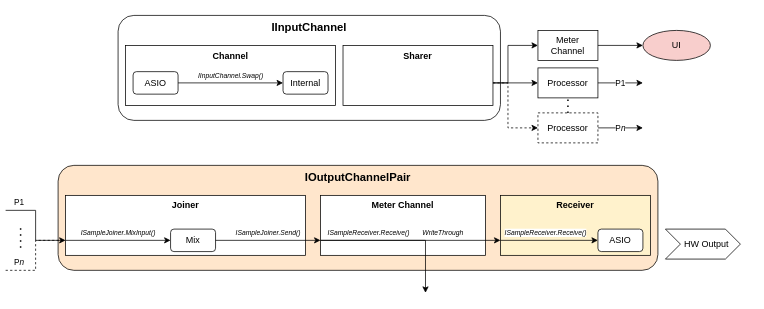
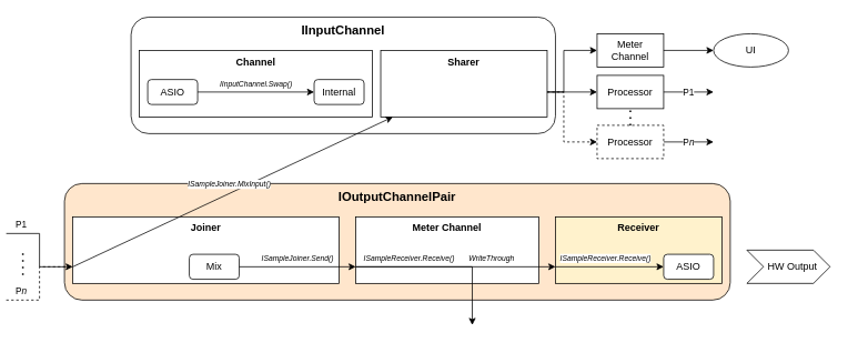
  <mxCell id="0" />
  <mxCell id="1" parent="0" />
  <mxCell id="2" value="&lt;b&gt;&lt;font style=&quot;font-size: 15px;&quot;&gt;IOutputChannelPair&lt;/font&gt;&lt;/b&gt;" style="rounded=1;whiteSpace=wrap;html=1;fontSize=9;verticalAlign=top;fillColor=#ffe6cc;" vertex="1" parent="1"><mxGeometry x="70" y="220" width="800" height="140" as="geometry" /></mxCell>
- <mxCell id="3" value="&amp;nbsp; &amp;nbsp;HW Output" style="shape=step;perimeter=stepPerimeter;whiteSpace=wrap;html=1;fixedSize=1;" vertex="1" parent="1"><mxGeometry x="880" y="305" width="100" height="40" as="geometry" /></mxCell>
+ <mxCell id="3" value="&amp;nbsp; &amp;nbsp;HW Output" style="shape=step;perimeter=stepPerimeter;whiteSpace=wrap;html=1;fixedSize=1;" vertex="1" parent="1"><mxGeometry x="890" y="300" width="100" height="40" as="geometry" /></mxCell>
  <mxCell id="4" value="Receiver" style="rounded=0;whiteSpace=wrap;html=1;verticalAlign=top;fontStyle=1;fillColor=#fff2cc;" vertex="1" parent="1"><mxGeometry x="660" y="260" width="200" height="80" as="geometry" /></mxCell>
  <mxCell id="5" value="Joiner" style="rounded=0;whiteSpace=wrap;html=1;rotation=0;verticalAlign=top;fontStyle=1" vertex="1" parent="1"><mxGeometry x="80" y="260" width="320" height="80" as="geometry" /></mxCell>
  <mxCell id="6" value="Meter Channel" style="rounded=0;whiteSpace=wrap;html=1;verticalAlign=top;fontStyle=1" vertex="1" parent="1"><mxGeometry x="420" y="260" width="220" height="80" as="geometry" /></mxCell>
  <mxCell id="7" value="Mix" style="rounded=1;whiteSpace=wrap;html=1;" vertex="1" parent="1"><mxGeometry x="220" y="305" width="60" height="30" as="geometry" /></mxCell>
  <mxCell id="8" value="ASIO" style="rounded=1;whiteSpace=wrap;html=1;" vertex="1" parent="1"><mxGeometry x="790" y="305" width="60" height="30" as="geometry" /></mxCell>
- <mxCell id="9" value="UI" style="ellipse;whiteSpace=wrap;html=1;fillColor=#f8cecc;" vertex="1" parent="1"><mxGeometry x="850" y="40" width="90" height="40" as="geometry" /></mxCell>
+ <mxCell id="9" value="UI" style="ellipse;whiteSpace=wrap;html=1;" vertex="1" parent="1"><mxGeometry x="850" y="40" width="90" height="40" as="geometry" /></mxCell>
  <mxCell id="10" value="" style="group" vertex="1" connectable="0" parent="1"><mxGeometry x="20" y="280" width="20" height="80" as="geometry" /></mxCell>
  <mxCell id="11" value="P1" style="endArrow=classic;html=1;rounded=0;entryX=0;entryY=0.75;entryDx=0;entryDy=0;" edge="1" parent="10" target="5"><mxGeometry x="-0.692" y="10" width="50" height="50" relative="1" as="geometry"><mxPoint x="-20" as="sourcePoint" /><mxPoint x="-50" y="-80" as="targetPoint" /><Array as="points"><mxPoint x="20" /><mxPoint x="20" y="40" /></Array><mxPoint as="offset" /></mxGeometry></mxCell>
  <mxCell id="12" value="P&lt;i&gt;n&lt;/i&gt;" style="endArrow=none;html=1;rounded=0;dashed=1;entryX=0;entryY=0.75;entryDx=0;entryDy=0;" edge="1" parent="10" target="5"><mxGeometry x="-0.692" y="10" width="50" height="50" relative="1" as="geometry"><mxPoint x="-20" y="80" as="sourcePoint" /><mxPoint x="70" y="40" as="targetPoint" /><Array as="points"><mxPoint x="20" y="80" /><mxPoint x="20" y="40" /></Array><mxPoint as="offset" /></mxGeometry></mxCell>
  <mxCell id="13" value="" style="endArrow=none;dashed=1;html=1;dashPattern=1 3;strokeWidth=2;rounded=0;" edge="1" parent="10"><mxGeometry width="50" height="50" relative="1" as="geometry"><mxPoint y="50" as="sourcePoint" /><mxPoint y="20" as="targetPoint" /></mxGeometry></mxCell>
  <mxCell id="14" value="" style="group" vertex="1" connectable="0" parent="1"><mxGeometry x="160" y="60" width="500" height="120" as="geometry" /></mxCell>
  <mxCell id="15" value="IInputChannel" style="rounded=1;whiteSpace=wrap;html=1;verticalAlign=top;fontStyle=1;fontSize=15;" vertex="1" parent="14"><mxGeometry x="-10" y="-40" width="510" height="140" as="geometry" /></mxCell>
  <mxCell id="16" value="&lt;b&gt;Channel&lt;/b&gt;" style="rounded=0;whiteSpace=wrap;html=1;verticalAlign=top;" vertex="1" parent="14"><mxGeometry width="280" height="80" as="geometry" /></mxCell>
  <mxCell id="17" value="ASIO" style="rounded=1;whiteSpace=wrap;html=1;" vertex="1" parent="14"><mxGeometry x="10" y="35" width="60" height="30" as="geometry" /></mxCell>
  <mxCell id="18" value="Internal" style="rounded=1;whiteSpace=wrap;html=1;" vertex="1" parent="14"><mxGeometry x="210" y="35" width="60" height="30" as="geometry" /></mxCell>
  <mxCell id="19" value="&lt;i&gt;&lt;font style=&quot;font-size: 9px;&quot;&gt;IInputChannel.Swap()&lt;/font&gt;&lt;/i&gt;" style="endArrow=classic;html=1;rounded=0;exitX=1;exitY=0.5;exitDx=0;exitDy=0;entryX=0;entryY=0.5;entryDx=0;entryDy=0;" edge="1" parent="14" source="17" target="18"><mxGeometry y="10" width="50" height="50" relative="1" as="geometry"><mxPoint x="320" y="170" as="sourcePoint" /><mxPoint x="370" y="120" as="targetPoint" /><mxPoint as="offset" /></mxGeometry></mxCell>
  <mxCell id="20" value="" style="group" vertex="1" connectable="0" parent="1"><mxGeometry x="450" y="60" width="200" height="80" as="geometry" /></mxCell>
  <mxCell id="21" value="&lt;b&gt;Sharer&lt;/b&gt;" style="rounded=0;whiteSpace=wrap;html=1;verticalAlign=top;" vertex="1" parent="20"><mxGeometry width="200" height="80" as="geometry" /></mxCell>
  <mxCell id="22" value="" style="group" vertex="1" connectable="0" parent="1"><mxGeometry x="650" y="40" width="200" height="150" as="geometry" /></mxCell>
  <mxCell id="23" value="" style="endArrow=classic;html=1;rounded=0;exitX=1;exitY=0.5;exitDx=0;exitDy=0;entryX=0;entryY=0.5;entryDx=0;entryDy=0;" edge="1" parent="22" target="27"><mxGeometry width="50" height="50" relative="1" as="geometry"><mxPoint y="70" as="sourcePoint" /><mxPoint x="50" y="70" as="targetPoint" /></mxGeometry></mxCell>
  <mxCell id="24" value="" style="endArrow=classic;html=1;rounded=0;exitX=1;exitY=0.5;exitDx=0;exitDy=0;entryX=0;entryY=0.5;entryDx=0;entryDy=0;" edge="1" parent="22" target="26"><mxGeometry width="50" height="50" relative="1" as="geometry"><mxPoint y="70" as="sourcePoint" /><mxPoint x="50" y="20" as="targetPoint" /><Array as="points"><mxPoint x="20" y="70" /><mxPoint x="20" y="20" /></Array></mxGeometry></mxCell>
  <mxCell id="25" value="" style="endArrow=classic;html=1;rounded=0;entryX=0;entryY=0.5;entryDx=0;entryDy=0;dashed=1;" edge="1" parent="22" target="28"><mxGeometry x="1" y="58" width="50" height="50" relative="1" as="geometry"><mxPoint y="70" as="sourcePoint" /><mxPoint x="50" y="170" as="targetPoint" /><Array as="points"><mxPoint x="20" y="70" /><mxPoint x="20" y="130" /></Array><mxPoint x="50" y="28" as="offset" /></mxGeometry></mxCell>
  <mxCell id="26" value="Meter Channel" style="rounded=0;whiteSpace=wrap;html=1;" vertex="1" parent="22"><mxGeometry x="60" width="80" height="40" as="geometry" /></mxCell>
  <mxCell id="27" value="Processor" style="rounded=0;whiteSpace=wrap;html=1;" vertex="1" parent="22"><mxGeometry x="60" y="50" width="80" height="40" as="geometry" /></mxCell>
  <mxCell id="28" value="Processor" style="rounded=0;whiteSpace=wrap;html=1;dashed=1;" vertex="1" parent="22"><mxGeometry x="60" y="110" width="80" height="40" as="geometry" /></mxCell>
  <mxCell id="29" value="P1" style="endArrow=classic;html=1;rounded=0;exitX=1;exitY=0.5;exitDx=0;exitDy=0;" edge="1" parent="22" source="27"><mxGeometry width="50" height="50" relative="1" as="geometry"><mxPoint x="-170" y="220" as="sourcePoint" /><mxPoint x="200" y="70" as="targetPoint" /></mxGeometry></mxCell>
  <mxCell id="30" value="P&lt;i&gt;n&lt;/i&gt;" style="endArrow=classic;html=1;rounded=0;exitX=1;exitY=0.5;exitDx=0;exitDy=0;" edge="1" parent="22" source="28"><mxGeometry width="50" height="50" relative="1" as="geometry"><mxPoint x="160" y="50" as="sourcePoint" /><mxPoint x="200" y="130" as="targetPoint" /></mxGeometry></mxCell>
  <mxCell id="31" value="" style="endArrow=none;dashed=1;html=1;dashPattern=1 3;strokeWidth=2;rounded=0;entryX=0.5;entryY=1;entryDx=0;entryDy=0;exitX=0.5;exitY=0;exitDx=0;exitDy=0;" edge="1" parent="22" source="28" target="27"><mxGeometry width="50" height="50" relative="1" as="geometry"><mxPoint x="100" y="140" as="sourcePoint" /><mxPoint x="100" y="100" as="targetPoint" /></mxGeometry></mxCell>
  <mxCell id="32" value="" style="endArrow=classic;html=1;rounded=0;entryX=0;entryY=0.5;entryDx=0;entryDy=0;exitX=1;exitY=0.5;exitDx=0;exitDy=0;" edge="1" parent="22" source="26" target="9"><mxGeometry width="50" height="50" relative="1" as="geometry"><mxPoint x="-170" y="270" as="sourcePoint" /><mxPoint x="-120" y="220" as="targetPoint" /></mxGeometry></mxCell>
  <mxCell id="33" value="&lt;i&gt;WriteThrough&lt;/i&gt;" style="endArrow=classic;html=1;rounded=0;fontSize=9;exitX=0;exitY=0.75;exitDx=0;exitDy=0;" edge="1" parent="1" source="6"><mxGeometry x="0.357" y="10" width="50" height="50" relative="1" as="geometry"><mxPoint x="460" y="360" as="sourcePoint" /><mxPoint x="660" y="320" as="targetPoint" /><mxPoint as="offset" /></mxGeometry></mxCell>
  <mxCell id="34" value="&lt;i&gt;ISampleReceiver.Receive()&lt;/i&gt;" style="endArrow=classic;html=1;rounded=0;fontSize=9;" edge="1" parent="1"><mxGeometry x="-0.388" y="10" width="50" height="50" relative="1" as="geometry"><mxPoint x="420" y="320" as="sourcePoint" /><mxPoint x="560" y="390" as="targetPoint" /><Array as="points"><mxPoint x="560" y="320" /></Array><mxPoint as="offset" /></mxGeometry></mxCell>
  <mxCell id="35" value="&lt;i&gt;ISampleReceiver.Receive()&lt;/i&gt;" style="endArrow=classic;html=1;rounded=0;fontSize=9;exitX=0;exitY=0.75;exitDx=0;exitDy=0;entryX=0;entryY=0.5;entryDx=0;entryDy=0;" edge="1" parent="1" source="4" target="8"><mxGeometry x="-0.077" y="10" width="50" height="50" relative="1" as="geometry"><mxPoint x="510" y="500" as="sourcePoint" /><mxPoint x="560" y="450" as="targetPoint" /><mxPoint as="offset" /></mxGeometry></mxCell>
- <mxCell id="36" value="&lt;i&gt;ISampleJoiner.MixInput()&lt;/i&gt;" style="endArrow=classic;html=1;rounded=0;fontSize=9;exitX=0;exitY=0.75;exitDx=0;exitDy=0;entryX=0;entryY=0.5;entryDx=0;entryDy=0;" edge="1" parent="1" source="5" target="7"><mxGeometry y="10" width="50" height="50" relative="1" as="geometry"><mxPoint x="340" y="500" as="sourcePoint" /><mxPoint x="390" y="450" as="targetPoint" /><mxPoint as="offset" /></mxGeometry></mxCell>
+ <mxCell id="36" value="&lt;i&gt;ISampleJoiner.MixInput()&lt;/i&gt;" style="endArrow=classic;html=1;rounded=0;fontSize=9;exitX=0;exitY=0.75;exitDx=0;exitDy=0;" edge="1" parent="1" source="5" target="21"><mxGeometry y="10" width="50" height="50" relative="1" as="geometry"><mxPoint x="340" y="500" as="sourcePoint" /><mxPoint x="390" y="450" as="targetPoint" /><mxPoint as="offset" /></mxGeometry></mxCell>
  <mxCell id="37" value="&lt;i&gt;ISampleJoiner.Send()&lt;/i&gt;" style="endArrow=classic;html=1;rounded=0;fontSize=9;entryX=0;entryY=0.75;entryDx=0;entryDy=0;exitX=1;exitY=0.5;exitDx=0;exitDy=0;" edge="1" parent="1" source="7" target="6"><mxGeometry y="10" width="50" height="50" relative="1" as="geometry"><mxPoint x="340" y="500" as="sourcePoint" /><mxPoint x="390" y="450" as="targetPoint" /><mxPoint as="offset" /></mxGeometry></mxCell>
